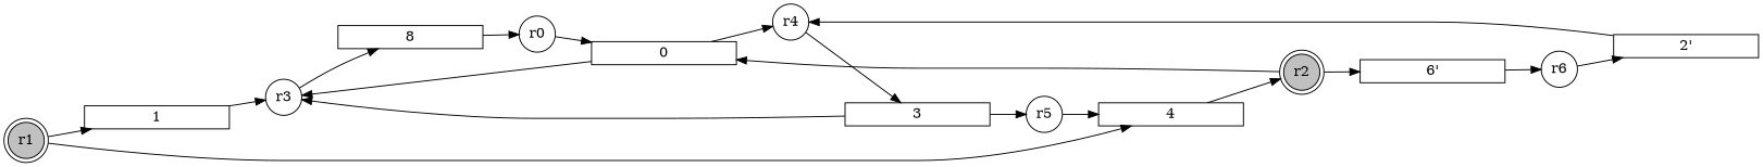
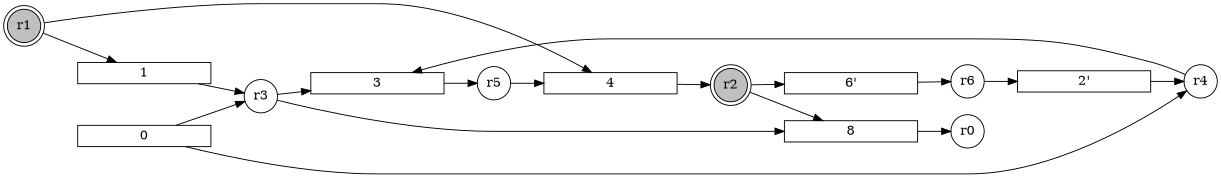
  digraph {
    rankdir=LR
    node [shape=rect]
    r1 [color=black fillcolor=gray fixedsize=2 shape=doublecircle style=filled]
    r2 [color=black fillcolor=gray fixedsize=2 shape=doublecircle style=filled]
    r6 [fixedsize=2 shape=circle]
    r3 [fixedsize=2 shape=circle]
    r4 [fixedsize=2 shape=circle]
    r0 [fixedsize=2 shape=circle]
    r5 [fixedsize=2 shape=circle]
    n8 [forcelabels=false height=0.2 label="6'" width=2]
    n9 [forcelabels=false height=0.2 label="2'" width=2]
    0 [forcelabels=false height=0.2 width=2]
    1 [forcelabels=false height=0.2 width=2]
    n12 [forcelabels=false height=0.2 label=8 width=2]
    3 [forcelabels=false height=0.2 width=2]
    4 [forcelabels=false height=0.2 width=2]
    subgraph sub_1 {
      r1
      r2
    }
    subgraph sub_2 {
      r6
      r3
      r4
      r0
      r5
    }
    subgraph sub_3 {
      n8
      n9
      0
      1
      n12
      3
      4
    }
    r1 -> 1
    r1 -> 4
    r2 -> n8
-   r2 -> 0
+   r2 -> n12
    r6 -> n9
    r3 -> n12
-   3 -> r3
+   r3 -> 3
    r4 -> 3
-   r0 -> 0
    r5 -> 4
    n8 -> r6
    n9 -> r4
    0 -> r3
    0 -> r4
    1 -> r3
    n12 -> r0
    3 -> r5
    4 -> r2
  }
